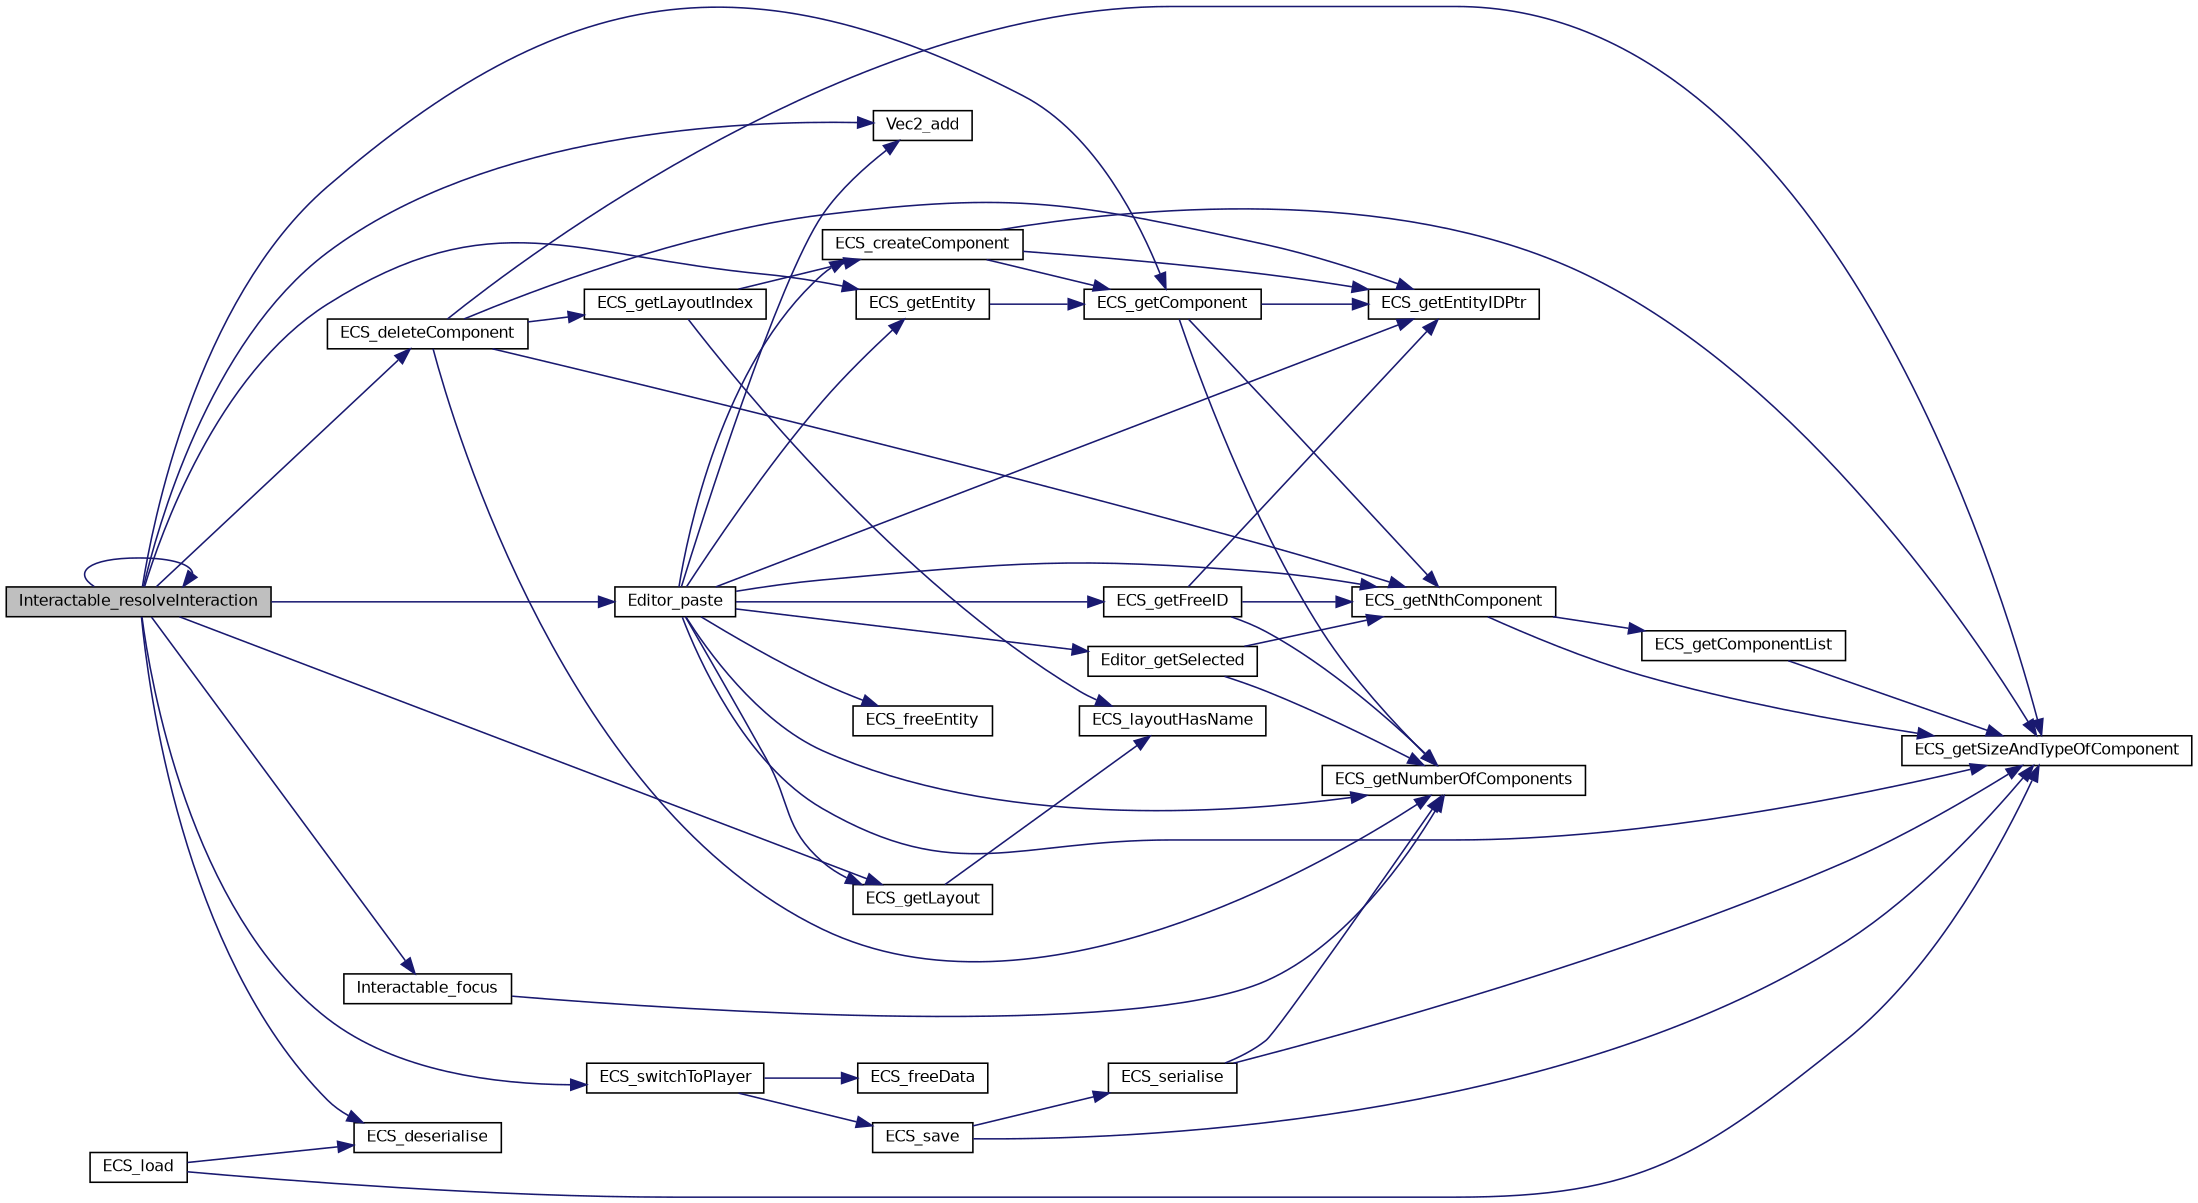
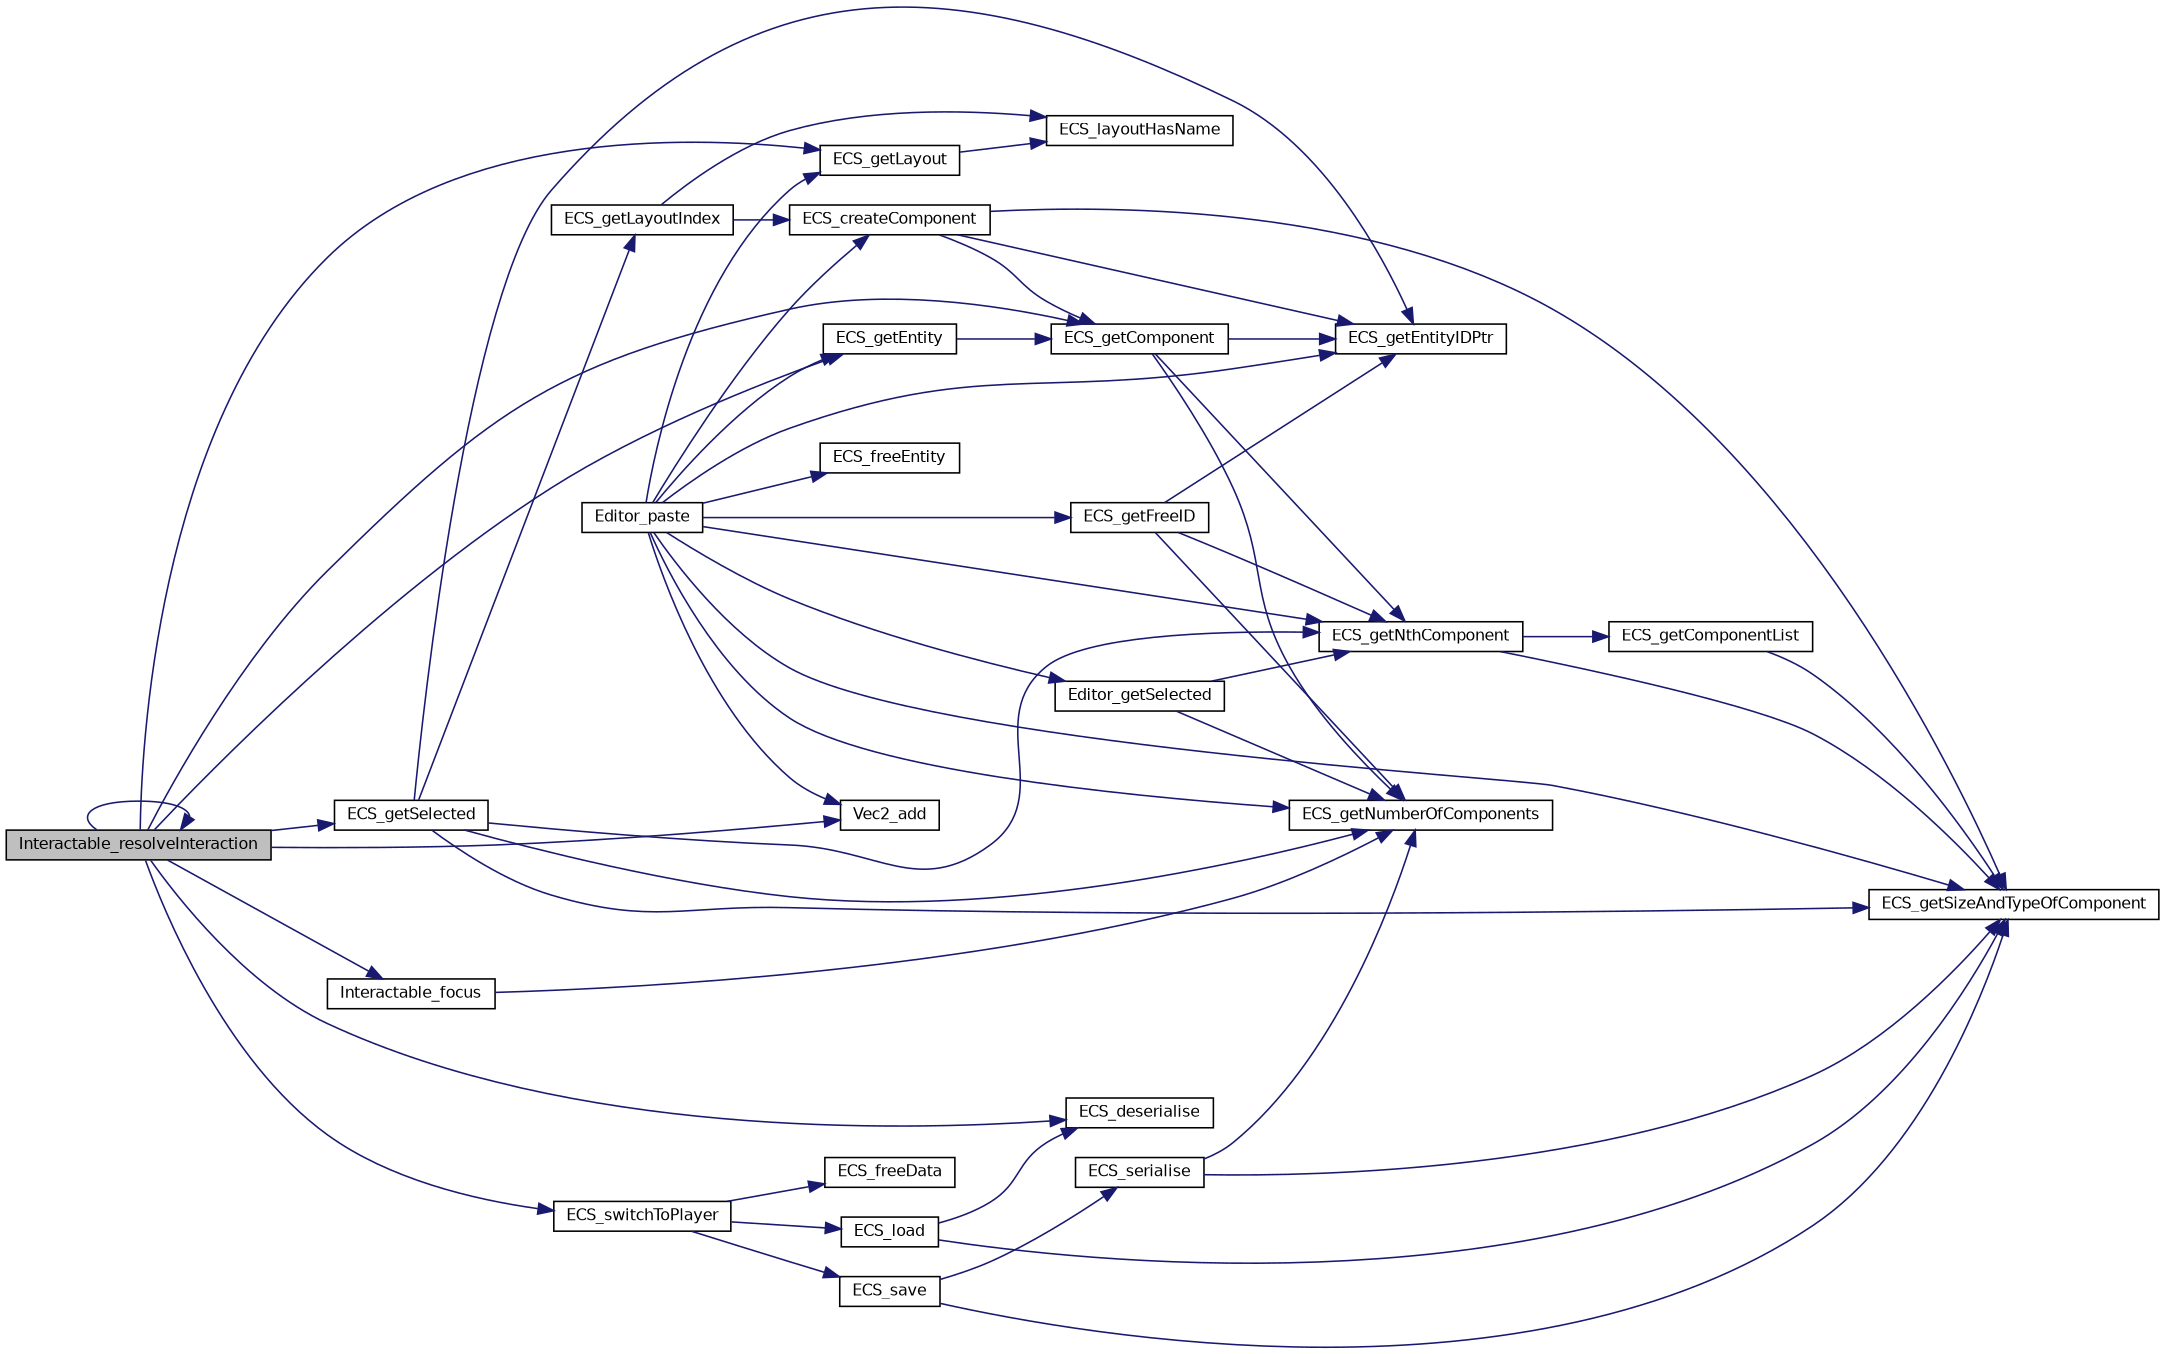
  digraph {
    rankdir=LR
    node [color=black fillcolor=white fontname=Helvetica fontsize=10 shape=record style=filled]
    edge [color=midnightblue fontname=Helvetica fontsize=10 labelfontname=Helvetica labelfontsize=10 style=solid]
    n1 [fillcolor=grey75 fontcolor=black height=0.2 label=Interactable_resolveInteraction width=0.4]
-   n2 [height=0.2 label=ECS_deleteComponent width=0.4]
+   n2 [height=0.2 label=ECS_getSelected width=0.4]
    n3 [height=0.2 label=ECS_getComponent width=0.4]
    n4 [height=0.2 label=ECS_getEntity width=0.4]
    n5 [height=0.2 label=ECS_getLayout width=0.4]
    n6 [height=0.2 label=ECS_switchToPlayer width=0.4]
    n7 [height=0.2 label=Editor_paste width=0.4]
    n8 [height=0.2 label=Vec2_add width=0.4]
    n9 [height=0.2 label=Interactable_focus width=0.4]
    n10 [height=0.2 label=ECS_deserialise width=0.4]
    n11 [height=0.2 label=ECS_getEntityIDPtr width=0.4]
    n12 [height=0.2 label=ECS_getLayoutIndex width=0.4]
    n13 [height=0.2 label=ECS_getNthComponent width=0.4]
    n14 [height=0.2 label=ECS_getSizeAndTypeOfComponent width=0.4]
    n15 [height=0.2 label=ECS_getNumberOfComponents width=0.4]
    n16 [height=0.2 label=ECS_layoutHasName width=0.4]
    n17 [height=0.2 label=ECS_save width=0.4]
    n18 [height=0.2 label=ECS_serialise width=0.4]
    n19 [height=0.2 label=ECS_freeData width=0.4]
    n20 [height=0.2 label=ECS_load width=0.4]
    n21 [height=0.2 label=ECS_createComponent width=0.4]
    n22 [height=0.2 label=ECS_freeEntity width=0.4]
    n23 [height=0.2 label=ECS_getFreeID width=0.4]
    n24 [height=0.2 label=Editor_getSelected width=0.4]
    n25 [height=0.2 label=ECS_getComponentList width=0.4]
    n1 -> n1
    n1 -> n2
    n1 -> n3
    n1 -> n4
    n1 -> n5
    n1 -> n6
-   n1 -> n7
    n1 -> n8
    n1 -> n9
    n1 -> n10
    n2 -> n11
    n2 -> n12
    n2 -> n13
    n2 -> n14
    n2 -> n15
    n3 -> n11
    n3 -> n13
    n3 -> n15
    n4 -> n3
    n5 -> n16
    n6 -> n17
    n6 -> n19
+   n6 -> n20
    n7 -> n4
    n7 -> n5
    n7 -> n8
    n7 -> n11
    n7 -> n13
    n7 -> n14
    n7 -> n15
    n7 -> n21
    n7 -> n22
    n7 -> n23
    n7 -> n24
    n9 -> n15
    n12 -> n16
    n12 -> n21
    n13 -> n14
    n13 -> n25
    n17 -> n14
    n17 -> n18
    n18 -> n14
    n18 -> n15
    n20 -> n10
    n20 -> n14
    n21 -> n3
    n21 -> n11
    n21 -> n14
    n23 -> n11
    n23 -> n13
    n23 -> n15
    n24 -> n13
    n24 -> n15
    n25 -> n14
  }
